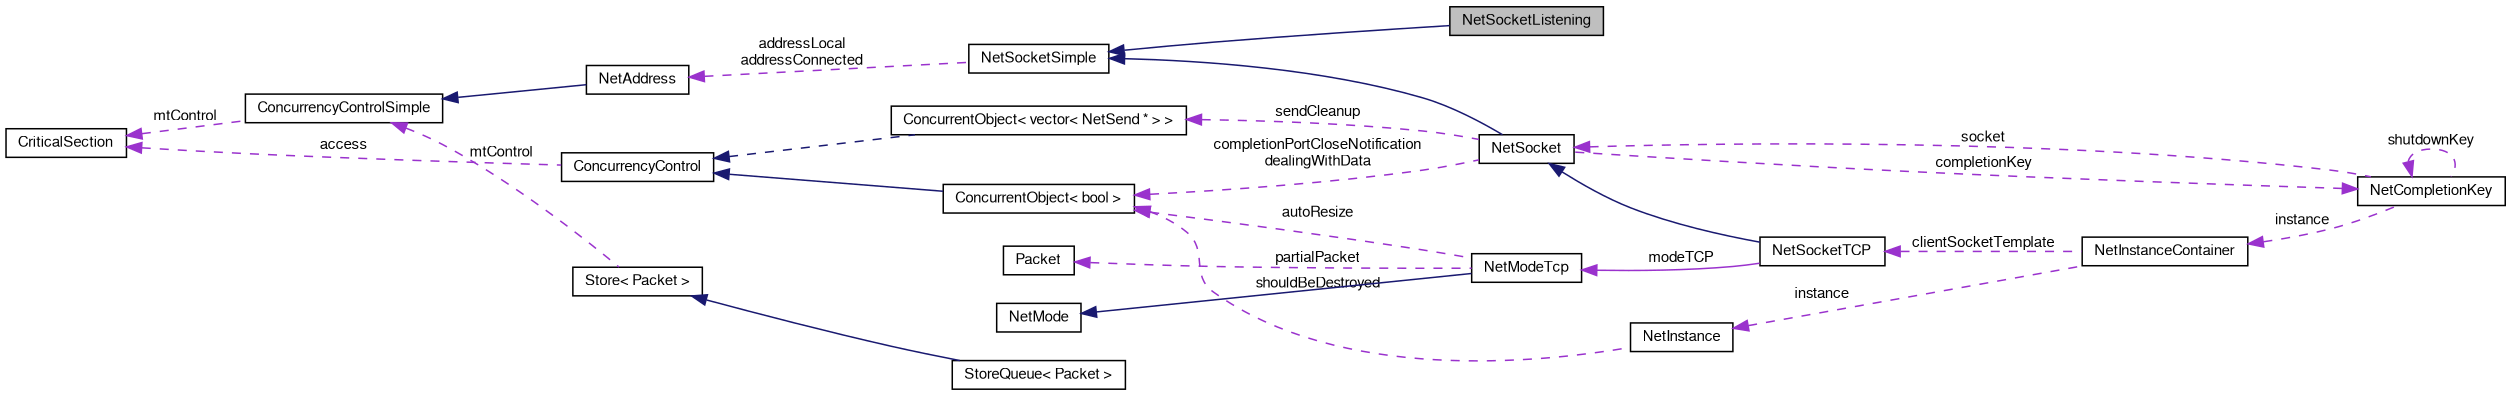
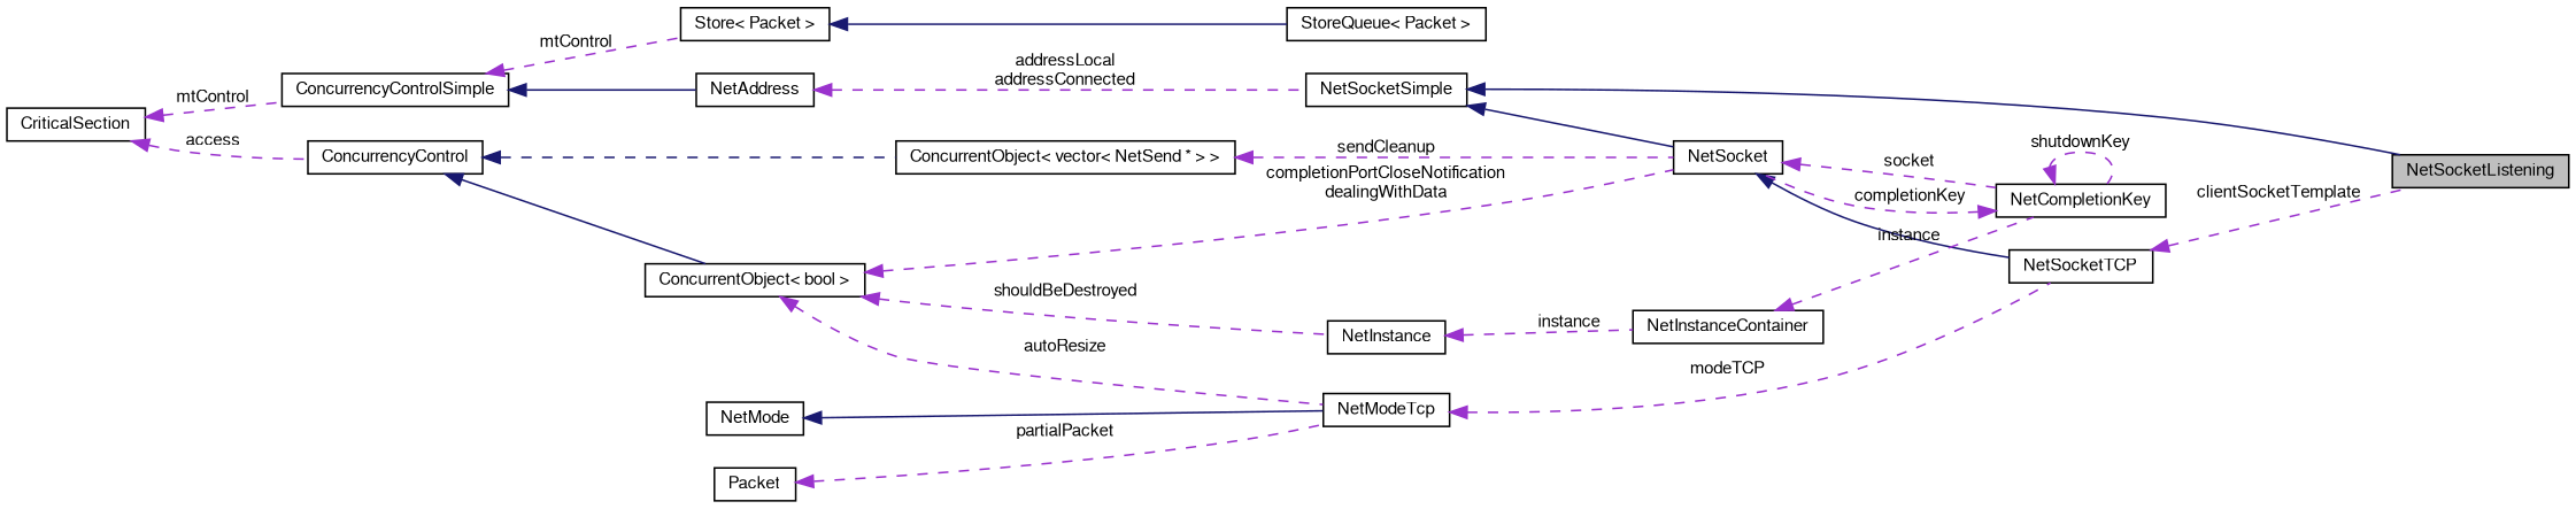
  digraph {
    rankdir=LR
    node [color=black fillcolor=white fontname=FreeSans fontsize=10 shape=record style=filled]
    edge [color=darkorchid3 dir=back fontname=FreeSans fontsize=10 labelfontname=FreeSans labelfontsize=10 style=dashed]
    n1 [fillcolor=grey75 fontcolor=black height=0.2 label=NetSocketListening width=0.4]
    n2 [height=0.2 label=NetSocketSimple width=0.4]
    n3 [height=0.2 label=NetSocket width=0.4]
    n4 [height=0.2 label=NetSocketTCP width=0.4]
    n5 [height=0.2 label=NetCompletionKey width=0.4]
    n6 [height=0.2 label=NetAddress width=0.4]
    n7 [height=0.2 label=ConcurrencyControlSimple width=0.4]
    n8 [height=0.2 label="Store\< Packet \>" width=0.4]
    n9 [height=0.2 label="StoreQueue\< Packet \>" width=0.4]
    n10 [height=0.2 label=CriticalSection width=0.4]
    n11 [height=0.2 label=ConcurrencyControl width=0.4]
    n12 [height=0.2 label="ConcurrentObject\< vector\< NetSend * \> \>" width=0.4]
    n13 [height=0.2 label="ConcurrentObject\< bool \>" width=0.4]
    n14 [height=0.2 label=Packet width=0.4]
    n15 [height=0.2 label=NetModeTcp width=0.4]
    n16 [height=0.2 label=NetInstanceContainer width=0.4]
    n17 [height=0.2 label=NetInstance width=0.4]
    n18 [height=0.2 label=NetMode width=0.4]
    n2 -> n1 [color=midnightblue style=solid]
    n2 -> n3 [color=midnightblue style=solid]
    n3 -> n4 [color=midnightblue style=solid]
    n3 -> n5 [label=socket]
-   n4 -> n16 [label=clientSocketTemplate]
+   n4 -> n1 [label=clientSocketTemplate]
    n5 -> n3 [label=completionKey]
    n5 -> n5 [label=shutdownKey]
    n6 -> n2 [label="addressLocal\naddressConnected"]
    n7 -> n6 [color=midnightblue style=solid]
    n7 -> n8 [label=mtControl]
    n8 -> n9 [color=midnightblue style=solid]
    n10 -> n7 [label=mtControl]
    n10 -> n11 [label=access]
    n11 -> n12 [color=midnightblue]
    n11 -> n13 [color=midnightblue style=solid]
    n12 -> n3 [label=sendCleanup]
    n13 -> n3 [label="completionPortCloseNotification\ndealingWithData"]
    n13 -> n15 [label=autoResize]
    n13 -> n17 [label=shouldBeDestroyed]
    n14 -> n15 [label=partialPacket]
-   n15 -> n4 [label=modeTCP style=solid]
+   n15 -> n4 [label=modeTCP]
    n16 -> n5 [label=instance]
    n17 -> n16 [label=instance]
    n18 -> n15 [color=midnightblue style=solid]
  }
